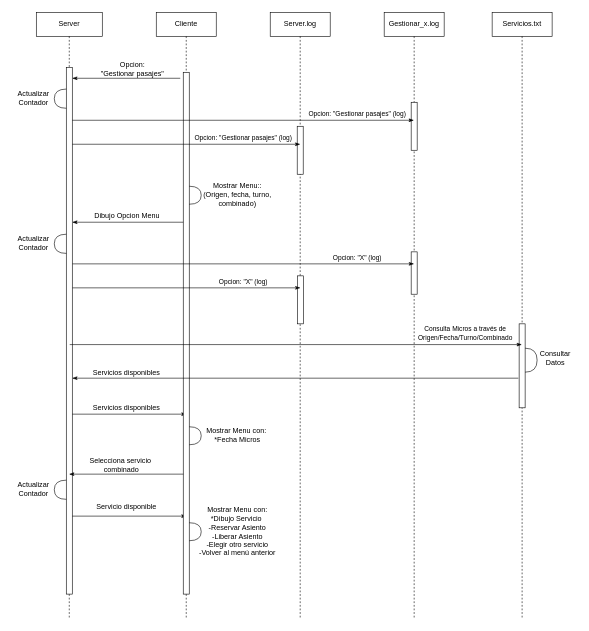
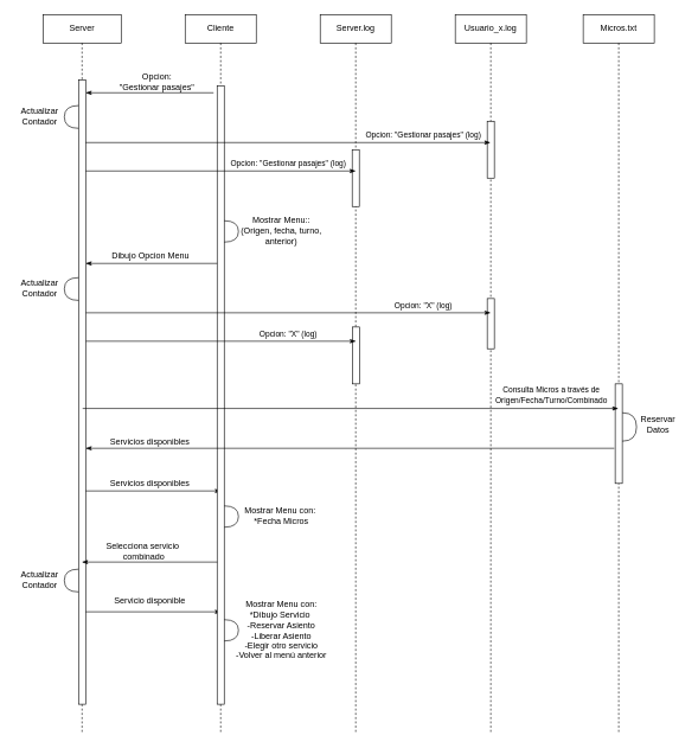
  <mxCell id="0" />
  <mxCell id="1" parent="0" />
  <mxCell id="2" value="Server" style="shape=umlLifeline;perimeter=lifelinePerimeter;whiteSpace=wrap;html=1;container=1;collapsible=0;recursiveResize=0;outlineConnect=0;" parent="1" vertex="1"><mxGeometry x="60" y="20" width="110" height="1010" as="geometry" /></mxCell>
  <mxCell id="3" value="" style="html=1;points=[];perimeter=orthogonalPerimeter;rounded=0;shadow=0;comic=0;labelBackgroundColor=none;strokeWidth=1;fontFamily=Verdana;fontSize=12;align=center;" vertex="1" parent="2"><mxGeometry x="50" y="92" width="10" height="878" as="geometry" /></mxCell>
  <mxCell id="4" value="" style="endArrow=none;html=1;rounded=0;startArrow=classicThin;startFill=1;" edge="1" parent="2"><mxGeometry relative="1" as="geometry"><mxPoint x="60" y="350" as="sourcePoint" /><mxPoint x="250.5" y="350" as="targetPoint" /></mxGeometry></mxCell>
  <mxCell id="5" value="" style="endArrow=classicThin;html=1;rounded=0;startArrow=none;startFill=0;endFill=1;" edge="1" parent="2"><mxGeometry relative="1" as="geometry"><mxPoint x="60" y="670" as="sourcePoint" /><mxPoint x="250.5" y="670" as="targetPoint" /></mxGeometry></mxCell>
  <mxCell id="6" value="" style="endArrow=classicThin;html=1;rounded=0;startArrow=none;startFill=0;endFill=1;" edge="1" parent="2"><mxGeometry relative="1" as="geometry"><mxPoint x="60" y="840" as="sourcePoint" /><mxPoint x="250.5" y="840" as="targetPoint" /></mxGeometry></mxCell>
  <mxCell id="7" value="Cliente" style="shape=umlLifeline;perimeter=lifelinePerimeter;whiteSpace=wrap;html=1;container=1;collapsible=0;recursiveResize=0;outlineConnect=0;" parent="1" vertex="1"><mxGeometry x="260" y="20" width="100" height="1010" as="geometry" /></mxCell>
  <mxCell id="8" value="" style="html=1;points=[];perimeter=orthogonalPerimeter;rounded=0;shadow=0;comic=0;labelBackgroundColor=none;strokeWidth=1;fontFamily=Verdana;fontSize=12;align=center;" vertex="1" parent="7"><mxGeometry x="45" y="100" width="10" height="870" as="geometry" /></mxCell>
  <mxCell id="9" value="" style="shape=requiredInterface;html=1;verticalLabelPosition=bottom;rotation=0;" vertex="1" parent="7"><mxGeometry x="55" y="290" width="20" height="30" as="geometry" /></mxCell>
  <mxCell id="10" value="Server.log" style="shape=umlLifeline;perimeter=lifelinePerimeter;whiteSpace=wrap;html=1;container=1;collapsible=0;recursiveResize=0;outlineConnect=0;" parent="1" vertex="1"><mxGeometry x="450" y="20" width="100" height="1010" as="geometry" /></mxCell>
  <mxCell id="11" value="" style="html=1;points=[];perimeter=orthogonalPerimeter;rounded=0;shadow=0;comic=0;labelBackgroundColor=none;strokeWidth=1;fontFamily=Verdana;fontSize=12;align=center;" vertex="1" parent="10"><mxGeometry x="45" y="190" width="10" height="80" as="geometry" /></mxCell>
  <mxCell id="12" value="" style="html=1;points=[];perimeter=orthogonalPerimeter;rounded=0;shadow=0;comic=0;labelBackgroundColor=none;strokeWidth=1;fontFamily=Verdana;fontSize=12;align=center;" vertex="1" parent="10"><mxGeometry x="45.25" y="439.41" width="10" height="80" as="geometry" /></mxCell>
- <mxCell id="13" value="Gestionar_x.log" style="shape=umlLifeline;perimeter=lifelinePerimeter;whiteSpace=wrap;html=1;container=1;collapsible=0;recursiveResize=0;outlineConnect=0;" parent="1" vertex="1"><mxGeometry x="640" y="20" width="100" height="1010" as="geometry" /></mxCell>
+ <mxCell id="13" value="Usuario_x.log" style="shape=umlLifeline;perimeter=lifelinePerimeter;whiteSpace=wrap;html=1;container=1;collapsible=0;recursiveResize=0;outlineConnect=0;" parent="1" vertex="1"><mxGeometry x="640" y="20" width="100" height="1010" as="geometry" /></mxCell>
  <mxCell id="14" value="" style="html=1;points=[];perimeter=orthogonalPerimeter;rounded=0;shadow=0;comic=0;labelBackgroundColor=none;strokeWidth=1;fontFamily=Verdana;fontSize=12;align=center;" vertex="1" parent="13"><mxGeometry x="45" y="150" width="10" height="80" as="geometry" /></mxCell>
  <mxCell id="15" value="" style="html=1;points=[];perimeter=orthogonalPerimeter;rounded=0;shadow=0;comic=0;labelBackgroundColor=none;strokeWidth=1;fontFamily=Verdana;fontSize=12;align=center;" vertex="1" parent="13"><mxGeometry x="45" y="399.41" width="10" height="70.59" as="geometry" /></mxCell>
- <mxCell id="16" value="Servicios.txt" style="shape=umlLifeline;perimeter=lifelinePerimeter;whiteSpace=wrap;html=1;container=1;collapsible=0;recursiveResize=0;outlineConnect=0;" parent="1" vertex="1"><mxGeometry x="820" y="20" width="100" height="1010" as="geometry" /></mxCell>
+ <mxCell id="16" value="Micros.txt" style="shape=umlLifeline;perimeter=lifelinePerimeter;whiteSpace=wrap;html=1;container=1;collapsible=0;recursiveResize=0;outlineConnect=0;" parent="1" vertex="1"><mxGeometry x="820" y="20" width="100" height="1010" as="geometry" /></mxCell>
  <mxCell id="17" value="" style="html=1;points=[];perimeter=orthogonalPerimeter;rounded=0;shadow=0;comic=0;labelBackgroundColor=none;strokeWidth=1;fontFamily=Verdana;fontSize=12;align=center;" vertex="1" parent="16"><mxGeometry x="45" y="519.41" width="10" height="140" as="geometry" /></mxCell>
  <mxCell id="18" value="" style="shape=requiredInterface;html=1;verticalLabelPosition=bottom;rotation=0;" vertex="1" parent="16"><mxGeometry x="55" y="560" width="20" height="40" as="geometry" /></mxCell>
  <mxCell id="19" value="Opcion: &lt;br&gt;&quot;Gestionar pasajes&quot;" style="text;html=1;align=center;verticalAlign=middle;resizable=0;points=[];autosize=1;" vertex="1" parent="1"><mxGeometry x="160" y="100" width="120" height="30" as="geometry" /></mxCell>
  <mxCell id="20" value="" style="endArrow=classicThin;html=1;rounded=0;startArrow=none;startFill=0;endFill=1;" edge="1" parent="1"><mxGeometry relative="1" as="geometry"><mxPoint x="120" y="200" as="sourcePoint" /><mxPoint x="689.5" y="200" as="targetPoint" /></mxGeometry></mxCell>
  <mxCell id="21" value="&lt;font style=&quot;font-size: 11px&quot;&gt;Opcion:&amp;nbsp;&quot;Gestionar pasajes&quot;&amp;nbsp;(log)&lt;/font&gt;" style="text;html=1;align=center;verticalAlign=middle;resizable=0;points=[];autosize=1;" vertex="1" parent="1"><mxGeometry x="505" y="180" width="180" height="20" as="geometry" /></mxCell>
  <mxCell id="22" value="" style="endArrow=classicThin;html=1;rounded=0;startArrow=none;startFill=0;endFill=1;" edge="1" parent="1"><mxGeometry relative="1" as="geometry"><mxPoint x="120" y="240" as="sourcePoint" /><mxPoint x="500" y="240" as="targetPoint" /></mxGeometry></mxCell>
  <mxCell id="23" value="" style="shape=requiredInterface;html=1;verticalLabelPosition=bottom;rotation=-180;" vertex="1" parent="1"><mxGeometry x="90" y="148" width="20" height="32" as="geometry" /></mxCell>
  <mxCell id="24" value="Actualizar &lt;br&gt;Contador" style="text;html=1;align=center;verticalAlign=middle;resizable=0;points=[];autosize=1;" vertex="1" parent="1"><mxGeometry x="20" y="148" width="70" height="30" as="geometry" /></mxCell>
  <mxCell id="25" value="" style="endArrow=none;html=1;rounded=0;startArrow=classicThin;startFill=1;" edge="1" parent="1"><mxGeometry relative="1" as="geometry"><mxPoint x="120" y="130" as="sourcePoint" /><mxPoint x="300" y="130" as="targetPoint" /></mxGeometry></mxCell>
  <mxCell id="26" value="&lt;font style=&quot;font-size: 11px&quot;&gt;Opcion:&amp;nbsp;&quot;Gestionar pasajes&quot;&amp;nbsp;(log)&lt;/font&gt;" style="text;html=1;align=center;verticalAlign=middle;resizable=0;points=[];autosize=1;" vertex="1" parent="1"><mxGeometry x="315" y="220" width="180" height="20" as="geometry" /></mxCell>
- <mxCell id="27" value="Mostrar Menu::&lt;br&gt;(Origen, fecha, turno, &lt;br&gt;combinado)" style="text;html=1;align=center;verticalAlign=middle;resizable=0;points=[];autosize=1;" vertex="1" parent="1"><mxGeometry x="330" y="299" width="130" height="50" as="geometry" /></mxCell>
+ <mxCell id="27" value="Mostrar Menu::&lt;br&gt;(Origen, fecha, turno, &lt;br&gt;anterior)" style="text;html=1;align=center;verticalAlign=middle;resizable=0;points=[];autosize=1;" vertex="1" parent="1"><mxGeometry x="330" y="299" width="130" height="50" as="geometry" /></mxCell>
  <mxCell id="28" value="Dibujo Opcion Menu" style="text;html=1;align=center;verticalAlign=middle;resizable=0;points=[];autosize=1;" vertex="1" parent="1"><mxGeometry x="136" y="349" width="150" height="20" as="geometry" /></mxCell>
  <mxCell id="29" value="" style="shape=requiredInterface;html=1;verticalLabelPosition=bottom;rotation=-180;" vertex="1" parent="1"><mxGeometry x="90" y="390" width="20" height="32" as="geometry" /></mxCell>
  <mxCell id="30" value="Actualizar &lt;br&gt;Contador" style="text;html=1;align=center;verticalAlign=middle;resizable=0;points=[];autosize=1;" vertex="1" parent="1"><mxGeometry x="20" y="390" width="70" height="30" as="geometry" /></mxCell>
  <mxCell id="31" value="" style="endArrow=classicThin;html=1;rounded=0;startArrow=none;startFill=0;endFill=1;" edge="1" parent="1"><mxGeometry relative="1" as="geometry"><mxPoint x="120.25" y="439.41" as="sourcePoint" /><mxPoint x="689.75" y="439.41" as="targetPoint" /></mxGeometry></mxCell>
  <mxCell id="32" value="&lt;font style=&quot;font-size: 11px&quot;&gt;Opcion:&amp;nbsp;&quot;X&quot;&amp;nbsp;(log)&lt;/font&gt;" style="text;html=1;align=center;verticalAlign=middle;resizable=0;points=[];autosize=1;" vertex="1" parent="1"><mxGeometry x="545.25" y="419.41" width="100" height="20" as="geometry" /></mxCell>
  <mxCell id="33" value="" style="endArrow=classicThin;html=1;rounded=0;startArrow=none;startFill=0;endFill=1;" edge="1" parent="1"><mxGeometry relative="1" as="geometry"><mxPoint x="120.25" y="479.41" as="sourcePoint" /><mxPoint x="500.25" y="479.41" as="targetPoint" /></mxGeometry></mxCell>
  <mxCell id="34" value="&lt;font style=&quot;font-size: 11px&quot;&gt;Opcion:&amp;nbsp;&quot;X&quot;&amp;nbsp;(log)&lt;/font&gt;" style="text;html=1;align=center;verticalAlign=middle;resizable=0;points=[];autosize=1;" vertex="1" parent="1"><mxGeometry x="355.25" y="459.41" width="100" height="20" as="geometry" /></mxCell>
  <mxCell id="35" value="" style="endArrow=classicThin;html=1;rounded=0;startArrow=none;startFill=0;endFill=1;" edge="1" parent="1" target="16"><mxGeometry relative="1" as="geometry"><mxPoint x="115.75" y="574" as="sourcePoint" /><mxPoint x="790" y="580" as="targetPoint" /></mxGeometry></mxCell>
  <mxCell id="36" value="&lt;font style=&quot;font-size: 11px&quot;&gt;Consulta Micros a través de &lt;br&gt;Origen/Fecha/Turno/Combinado&lt;/font&gt;" style="text;html=1;align=center;verticalAlign=middle;resizable=0;points=[];autosize=1;" vertex="1" parent="1"><mxGeometry x="690" y="540" width="170" height="30" as="geometry" /></mxCell>
- <mxCell id="37" value="Consultar &lt;br&gt;Datos" style="text;html=1;align=center;verticalAlign=middle;resizable=0;points=[];autosize=1;" vertex="1" parent="1"><mxGeometry x="890" y="582" width="70" height="30" as="geometry" /></mxCell>
+ <mxCell id="37" value="Reservar &lt;br&gt;Datos" style="text;html=1;align=center;verticalAlign=middle;resizable=0;points=[];autosize=1;" vertex="1" parent="1"><mxGeometry x="890" y="582" width="70" height="30" as="geometry" /></mxCell>
  <mxCell id="38" value="" style="endArrow=none;html=1;rounded=0;startArrow=classicThin;startFill=1;endFill=0;" edge="1" parent="1"><mxGeometry relative="1" as="geometry"><mxPoint x="120" y="630" as="sourcePoint" /><mxPoint x="863.75" y="630" as="targetPoint" /></mxGeometry></mxCell>
  <mxCell id="39" value="Servicios disponibles" style="text;html=1;align=center;verticalAlign=middle;resizable=0;points=[];autosize=1;" vertex="1" parent="1"><mxGeometry x="145" y="612" width="130" height="20" as="geometry" /></mxCell>
  <mxCell id="40" value="Servicios disponibles" style="text;html=1;align=center;verticalAlign=middle;resizable=0;points=[];autosize=1;" vertex="1" parent="1"><mxGeometry x="145" y="670" width="130" height="20" as="geometry" /></mxCell>
  <mxCell id="41" value="" style="shape=requiredInterface;html=1;verticalLabelPosition=bottom;rotation=0;" vertex="1" parent="1"><mxGeometry x="315" y="711" width="20" height="30" as="geometry" /></mxCell>
  <mxCell id="42" value="Mostrar Menu con:&amp;nbsp;&lt;br&gt;*Fecha Micros" style="text;html=1;align=center;verticalAlign=middle;resizable=0;points=[];autosize=1;" vertex="1" parent="1"><mxGeometry x="335" y="710" width="120" height="30" as="geometry" /></mxCell>
  <mxCell id="43" value="" style="endArrow=none;html=1;rounded=0;startArrow=classicThin;startFill=1;" edge="1" parent="1"><mxGeometry relative="1" as="geometry"><mxPoint x="114.75" y="790" as="sourcePoint" /><mxPoint x="305.25" y="790" as="targetPoint" /></mxGeometry></mxCell>
  <mxCell id="44" value="Selecciona servicio&lt;br&gt;&amp;nbsp;combinado" style="text;html=1;align=center;verticalAlign=middle;resizable=0;points=[];autosize=1;" vertex="1" parent="1"><mxGeometry x="140" y="760" width="120" height="30" as="geometry" /></mxCell>
  <mxCell id="45" value="" style="shape=requiredInterface;html=1;verticalLabelPosition=bottom;rotation=-180;" vertex="1" parent="1"><mxGeometry x="90" y="800" width="20" height="32" as="geometry" /></mxCell>
  <mxCell id="46" value="Actualizar &lt;br&gt;Contador" style="text;html=1;align=center;verticalAlign=middle;resizable=0;points=[];autosize=1;" vertex="1" parent="1"><mxGeometry x="20" y="800" width="70" height="30" as="geometry" /></mxCell>
  <mxCell id="47" value="Servicio disponible" style="text;html=1;align=center;verticalAlign=middle;resizable=0;points=[];autosize=1;" vertex="1" parent="1"><mxGeometry x="150" y="835" width="120" height="20" as="geometry" /></mxCell>
  <mxCell id="48" value="" style="shape=requiredInterface;html=1;verticalLabelPosition=bottom;rotation=0;" vertex="1" parent="1"><mxGeometry x="315" y="871" width="20" height="30" as="geometry" /></mxCell>
  <mxCell id="49" value="Mostrar Menu con:&lt;br&gt;*Dibujo Servicio&amp;nbsp;&lt;br&gt;-Reservar Asiento&lt;br&gt;-Liberar Asiento&lt;br&gt;-Elegir otro servicio&lt;br&gt;-Volver al menú anterior" style="text;html=1;align=center;verticalAlign=middle;resizable=0;points=[];autosize=1;" vertex="1" parent="1"><mxGeometry x="325" y="841" width="140" height="90" as="geometry" /></mxCell>
